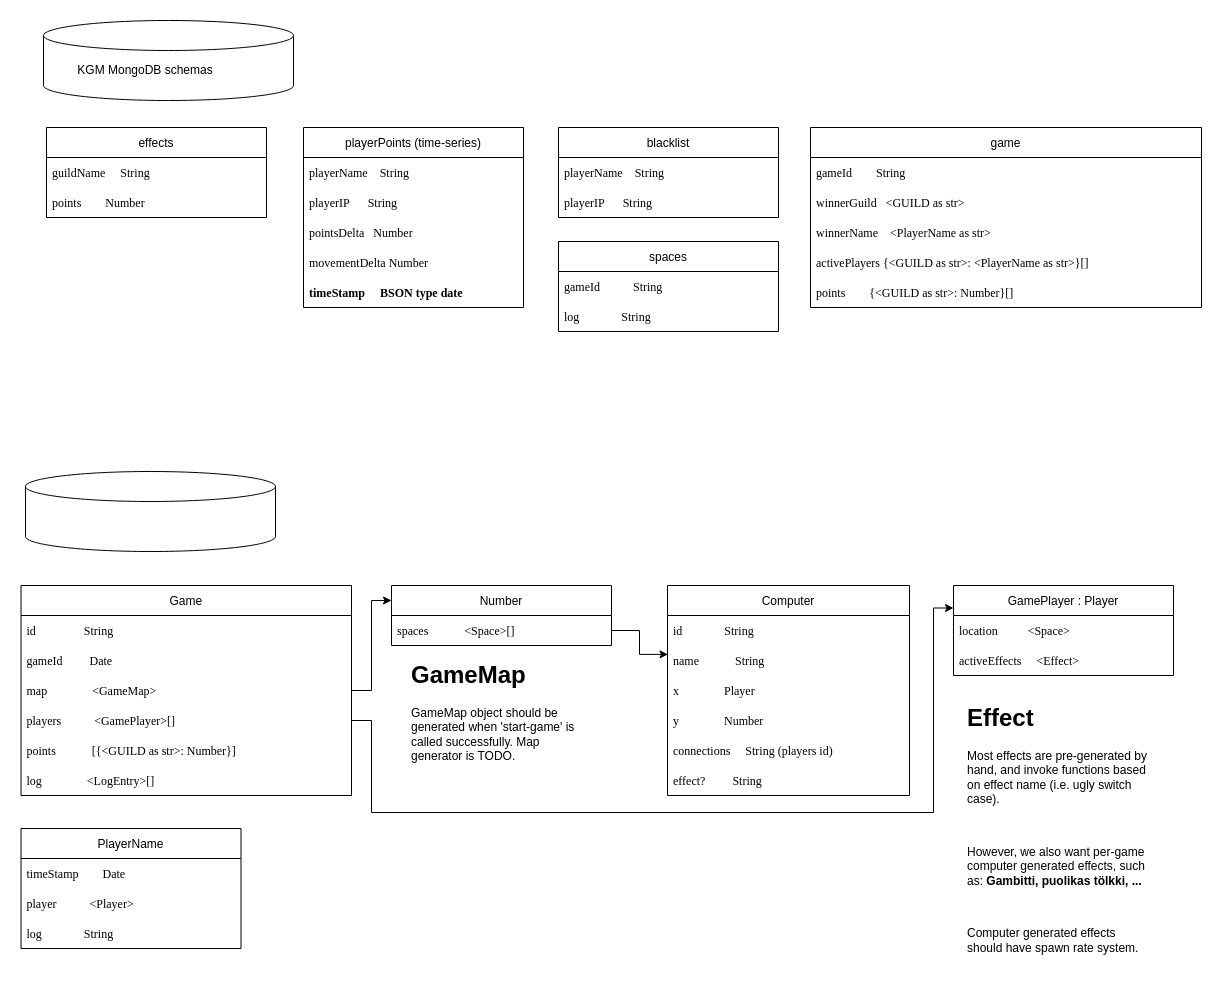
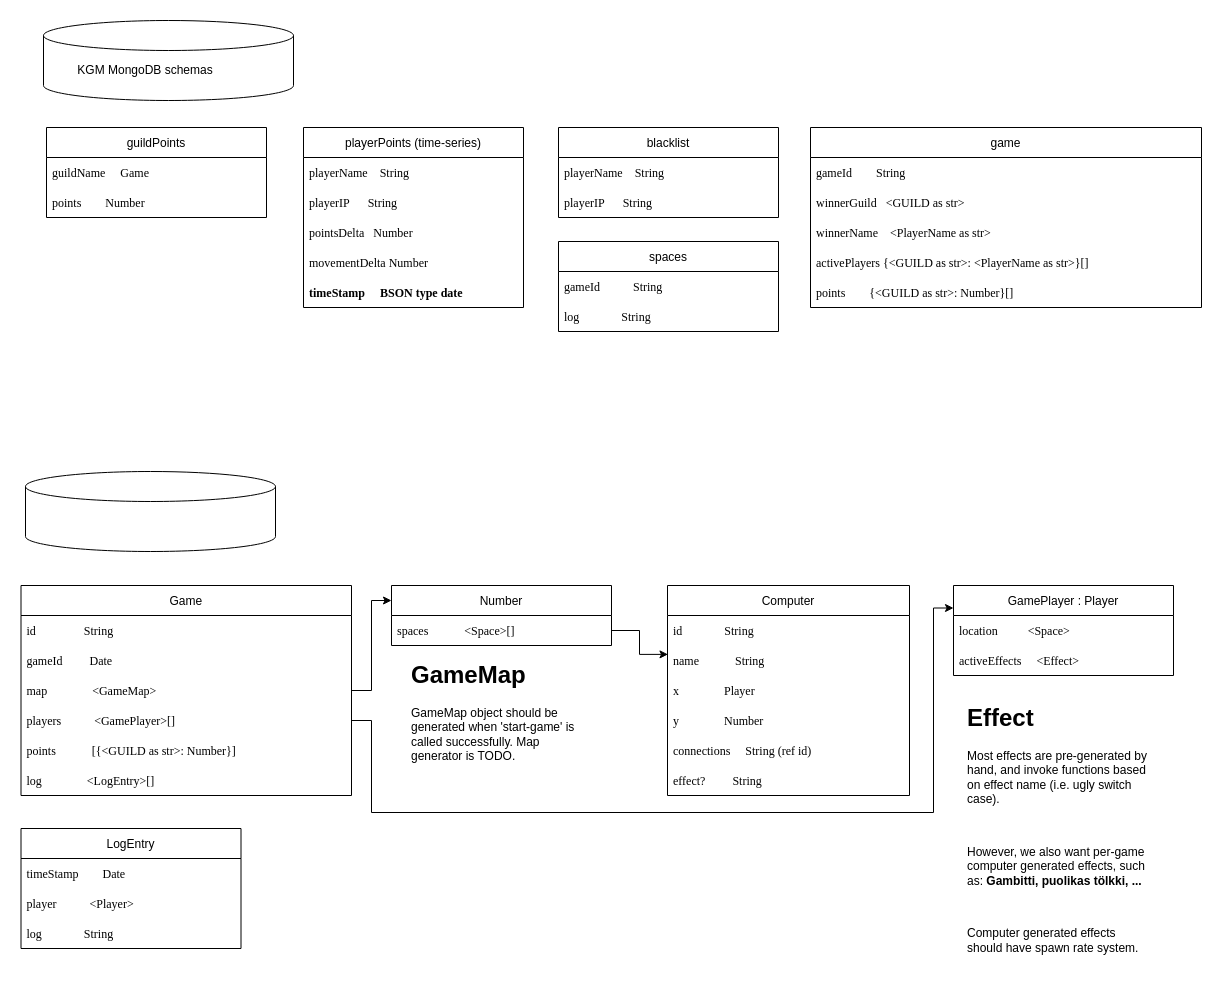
  <mxCell id="0" />
  <mxCell id="1" parent="0" />
- <mxCell id="2" value="effects" style="swimlane;fontStyle=0;childLayout=stackLayout;horizontal=1;startSize=30;horizontalStack=0;resizeParent=1;resizeParentMax=0;resizeLast=0;collapsible=1;marginBottom=0;" parent="1" vertex="1"><mxGeometry x="46" y="127" width="220" height="90" as="geometry"><mxRectangle x="120" y="160" width="94" height="30" as="alternateBounds" /></mxGeometry></mxCell>
- <mxCell id="3" value="guildName     String" style="text;strokeColor=none;fillColor=none;align=left;verticalAlign=middle;spacingLeft=4;spacingRight=4;overflow=hidden;points=[[0,0.5],[1,0.5]];portConstraint=eastwest;rotatable=0;fontStyle=0;fontFamily=Lucida Console;" parent="2" vertex="1"><mxGeometry y="30" width="220" height="30" as="geometry" /></mxCell>
+ <mxCell id="2" value="guildPoints" style="swimlane;fontStyle=0;childLayout=stackLayout;horizontal=1;startSize=30;horizontalStack=0;resizeParent=1;resizeParentMax=0;resizeLast=0;collapsible=1;marginBottom=0;" parent="1" vertex="1"><mxGeometry x="46" y="127" width="220" height="90" as="geometry"><mxRectangle x="120" y="160" width="94" height="30" as="alternateBounds" /></mxGeometry></mxCell>
+ <mxCell id="3" value="guildName     Game" style="text;strokeColor=none;fillColor=none;align=left;verticalAlign=middle;spacingLeft=4;spacingRight=4;overflow=hidden;points=[[0,0.5],[1,0.5]];portConstraint=eastwest;rotatable=0;fontStyle=0;fontFamily=Lucida Console;" parent="2" vertex="1"><mxGeometry y="30" width="220" height="30" as="geometry" /></mxCell>
  <mxCell id="4" value="points        Number" style="text;strokeColor=none;fillColor=none;align=left;verticalAlign=middle;spacingLeft=4;spacingRight=4;overflow=hidden;points=[[0,0.5],[1,0.5]];portConstraint=eastwest;rotatable=0;fontFamily=Lucida Console;" parent="2" vertex="1"><mxGeometry y="60" width="220" height="30" as="geometry" /></mxCell>
  <mxCell id="5" value="playerPoints (time-series)" style="swimlane;fontStyle=0;childLayout=stackLayout;horizontal=1;startSize=30;horizontalStack=0;resizeParent=1;resizeParentMax=0;resizeLast=0;collapsible=1;marginBottom=0;" parent="1" vertex="1"><mxGeometry x="303" y="127" width="220" height="180" as="geometry" /></mxCell>
  <mxCell id="6" value="playerName    String" style="text;strokeColor=none;fillColor=none;align=left;verticalAlign=middle;spacingLeft=4;spacingRight=4;overflow=hidden;points=[[0,0.5],[1,0.5]];portConstraint=eastwest;rotatable=0;fontFamily=Lucida Console;" parent="5" vertex="1"><mxGeometry y="30" width="220" height="30" as="geometry" /></mxCell>
  <mxCell id="7" value="playerIP      String" style="text;strokeColor=none;fillColor=none;align=left;verticalAlign=middle;spacingLeft=4;spacingRight=4;overflow=hidden;points=[[0,0.5],[1,0.5]];portConstraint=eastwest;rotatable=0;fontFamily=Lucida Console;" parent="5" vertex="1"><mxGeometry y="60" width="220" height="30" as="geometry" /></mxCell>
  <mxCell id="8" value="pointsDelta   Number" style="text;strokeColor=none;fillColor=none;align=left;verticalAlign=middle;spacingLeft=4;spacingRight=4;overflow=hidden;points=[[0,0.5],[1,0.5]];portConstraint=eastwest;rotatable=0;fontFamily=Lucida Console;" parent="5" vertex="1"><mxGeometry y="90" width="220" height="30" as="geometry" /></mxCell>
  <mxCell id="9" value="movementDelta Number" style="text;strokeColor=none;fillColor=none;align=left;verticalAlign=middle;spacingLeft=4;spacingRight=4;overflow=hidden;points=[[0,0.5],[1,0.5]];portConstraint=eastwest;rotatable=0;fontFamily=Lucida Console;" parent="5" vertex="1"><mxGeometry y="120" width="220" height="30" as="geometry" /></mxCell>
  <mxCell id="10" value="timeStamp     BSON type date" style="text;strokeColor=none;fillColor=none;align=left;verticalAlign=middle;spacingLeft=4;spacingRight=4;overflow=hidden;points=[[0,0.5],[1,0.5]];portConstraint=eastwest;rotatable=0;fontFamily=Lucida Console;fontStyle=1" parent="5" vertex="1"><mxGeometry y="150" width="220" height="30" as="geometry" /></mxCell>
  <mxCell id="11" value="blacklist" style="swimlane;fontStyle=0;childLayout=stackLayout;horizontal=1;startSize=30;horizontalStack=0;resizeParent=1;resizeParentMax=0;resizeLast=0;collapsible=1;marginBottom=0;" parent="1" vertex="1"><mxGeometry x="558" y="127" width="220" height="90" as="geometry" /></mxCell>
  <mxCell id="12" value="playerName    String" style="text;strokeColor=none;fillColor=none;align=left;verticalAlign=middle;spacingLeft=4;spacingRight=4;overflow=hidden;points=[[0,0.5],[1,0.5]];portConstraint=eastwest;rotatable=0;fontFamily=Lucida Console;" parent="11" vertex="1"><mxGeometry y="30" width="220" height="30" as="geometry" /></mxCell>
  <mxCell id="13" value="playerIP      String" style="text;strokeColor=none;fillColor=none;align=left;verticalAlign=middle;spacingLeft=4;spacingRight=4;overflow=hidden;points=[[0,0.5],[1,0.5]];portConstraint=eastwest;rotatable=0;fontFamily=Lucida Console;" parent="11" vertex="1"><mxGeometry y="60" width="220" height="30" as="geometry" /></mxCell>
  <mxCell id="14" value="" style="group" parent="1" vertex="1" connectable="0"><mxGeometry x="43" y="20" width="250" height="80" as="geometry" /></mxCell>
  <mxCell id="15" value="" style="shape=cylinder3;whiteSpace=wrap;html=1;boundedLbl=1;backgroundOutline=1;size=15;" parent="14" vertex="1"><mxGeometry width="250" height="80" as="geometry" /></mxCell>
  <mxCell id="16" value="KGM MongoDB schemas" style="text;html=1;strokeColor=none;fillColor=none;align=center;verticalAlign=middle;whiteSpace=wrap;rounded=0;" parent="14" vertex="1"><mxGeometry x="27" y="35" width="150" height="30" as="geometry" /></mxCell>
  <mxCell id="17" value="game" style="swimlane;fontStyle=0;childLayout=stackLayout;horizontal=1;startSize=30;horizontalStack=0;resizeParent=1;resizeParentMax=0;resizeLast=0;collapsible=1;marginBottom=0;" parent="1" vertex="1"><mxGeometry x="810" y="127" width="391" height="180" as="geometry" /></mxCell>
  <mxCell id="18" value="gameId        String" style="text;strokeColor=none;fillColor=none;align=left;verticalAlign=middle;spacingLeft=4;spacingRight=4;overflow=hidden;points=[[0,0.5],[1,0.5]];portConstraint=eastwest;rotatable=0;fontFamily=Lucida Console;" parent="17" vertex="1"><mxGeometry y="30" width="391" height="30" as="geometry" /></mxCell>
  <mxCell id="19" value="winnerGuild   &lt;GUILD as str&gt;" style="text;strokeColor=none;fillColor=none;align=left;verticalAlign=middle;spacingLeft=4;spacingRight=4;overflow=hidden;points=[[0,0.5],[1,0.5]];portConstraint=eastwest;rotatable=0;fontFamily=Lucida Console;" parent="17" vertex="1"><mxGeometry y="60" width="391" height="30" as="geometry" /></mxCell>
  <mxCell id="20" value="winnerName    &lt;PlayerName as str&gt;" style="text;strokeColor=none;fillColor=none;align=left;verticalAlign=middle;spacingLeft=4;spacingRight=4;overflow=hidden;points=[[0,0.5],[1,0.5]];portConstraint=eastwest;rotatable=0;fontFamily=Lucida Console;" parent="17" vertex="1"><mxGeometry y="90" width="391" height="30" as="geometry" /></mxCell>
  <mxCell id="21" value="activePlayers {&lt;GUILD as str&gt;: &lt;PlayerName as str&gt;}[]" style="text;strokeColor=none;fillColor=none;align=left;verticalAlign=middle;spacingLeft=4;spacingRight=4;overflow=hidden;points=[[0,0.5],[1,0.5]];portConstraint=eastwest;rotatable=0;fontFamily=Lucida Console;" parent="17" vertex="1"><mxGeometry y="120" width="391" height="30" as="geometry" /></mxCell>
  <mxCell id="22" value="points        {&lt;GUILD as str&gt;: Number}[]" style="text;strokeColor=none;fillColor=none;align=left;verticalAlign=middle;spacingLeft=4;spacingRight=4;overflow=hidden;points=[[0,0.5],[1,0.5]];portConstraint=eastwest;rotatable=0;fontFamily=Lucida Console;" parent="17" vertex="1"><mxGeometry y="150" width="391" height="30" as="geometry" /></mxCell>
  <mxCell id="23" value="Game" style="swimlane;fontStyle=0;childLayout=stackLayout;horizontal=1;startSize=30;horizontalStack=0;resizeParent=1;resizeParentMax=0;resizeLast=0;collapsible=1;marginBottom=0;" parent="1" vertex="1"><mxGeometry x="20.5" y="585" width="330.5" height="210" as="geometry"><mxRectangle x="94.5" y="618" width="94" height="30" as="alternateBounds" /></mxGeometry></mxCell>
  <mxCell id="24" value="id                String" style="text;strokeColor=none;fillColor=none;align=left;verticalAlign=middle;spacingLeft=4;spacingRight=4;overflow=hidden;points=[[0,0.5],[1,0.5]];portConstraint=eastwest;rotatable=0;fontFamily=Lucida Console;" parent="23" vertex="1"><mxGeometry y="30" width="330.5" height="30" as="geometry" /></mxCell>
  <mxCell id="25" value="gameId         Date" style="text;strokeColor=none;fillColor=none;align=left;verticalAlign=middle;spacingLeft=4;spacingRight=4;overflow=hidden;points=[[0,0.5],[1,0.5]];portConstraint=eastwest;rotatable=0;fontFamily=Lucida Console;" parent="23" vertex="1"><mxGeometry y="60" width="330.5" height="30" as="geometry" /></mxCell>
  <mxCell id="26" value="map               &lt;GameMap&gt;" style="text;strokeColor=none;fillColor=none;align=left;verticalAlign=middle;spacingLeft=4;spacingRight=4;overflow=hidden;points=[[0,0.5],[1,0.5]];portConstraint=eastwest;rotatable=0;fontFamily=Lucida Console;" parent="23" vertex="1"><mxGeometry y="90" width="330.5" height="30" as="geometry" /></mxCell>
  <mxCell id="27" value="players           &lt;GamePlayer&gt;[]" style="text;strokeColor=none;fillColor=none;align=left;verticalAlign=middle;spacingLeft=4;spacingRight=4;overflow=hidden;points=[[0,0.5],[1,0.5]];portConstraint=eastwest;rotatable=0;fontFamily=Lucida Console;" parent="23" vertex="1"><mxGeometry y="120" width="330.5" height="30" as="geometry" /></mxCell>
  <mxCell id="28" value="points            [{&lt;GUILD as str&gt;: Number}]" style="text;strokeColor=none;fillColor=none;align=left;verticalAlign=middle;spacingLeft=4;spacingRight=4;overflow=hidden;points=[[0,0.5],[1,0.5]];portConstraint=eastwest;rotatable=0;fontFamily=Lucida Console;" parent="23" vertex="1"><mxGeometry y="150" width="330.5" height="30" as="geometry" /></mxCell>
  <mxCell id="29" value="log               &lt;LogEntry&gt;[]" style="text;strokeColor=none;fillColor=none;align=left;verticalAlign=middle;spacingLeft=4;spacingRight=4;overflow=hidden;points=[[0,0.5],[1,0.5]];portConstraint=eastwest;rotatable=0;fontFamily=Lucida Console;" parent="23" vertex="1"><mxGeometry y="180" width="330.5" height="30" as="geometry" /></mxCell>
  <mxCell id="30" value="" style="group" parent="1" vertex="1" connectable="0"><mxGeometry x="25" y="471" width="250" height="80" as="geometry" /></mxCell>
  <mxCell id="31" value="" style="shape=cylinder3;whiteSpace=wrap;html=1;boundedLbl=1;backgroundOutline=1;size=15;" parent="30" vertex="1"><mxGeometry width="250" height="80" as="geometry" /></mxCell>
  <mxCell id="32" value="Number" style="swimlane;fontStyle=0;childLayout=stackLayout;horizontal=1;startSize=30;horizontalStack=0;resizeParent=1;resizeParentMax=0;resizeLast=0;collapsible=1;marginBottom=0;" parent="1" vertex="1"><mxGeometry x="391" y="585" width="220" height="60" as="geometry"><mxRectangle x="120" y="160" width="94" height="30" as="alternateBounds" /></mxGeometry></mxCell>
  <mxCell id="33" value="spaces            &lt;Space&gt;[]" style="text;strokeColor=none;fillColor=none;align=left;verticalAlign=middle;spacingLeft=4;spacingRight=4;overflow=hidden;points=[[0,0.5],[1,0.5]];portConstraint=eastwest;rotatable=0;fontFamily=Lucida Console;" parent="32" vertex="1"><mxGeometry y="30" width="220" height="30" as="geometry" /></mxCell>
  <mxCell id="34" value="GamePlayer : Player" style="swimlane;fontStyle=0;childLayout=stackLayout;horizontal=1;startSize=30;horizontalStack=0;resizeParent=1;resizeParentMax=0;resizeLast=0;collapsible=1;marginBottom=0;" parent="1" vertex="1"><mxGeometry x="953" y="585" width="220" height="90" as="geometry"><mxRectangle x="120" y="160" width="94" height="30" as="alternateBounds" /></mxGeometry></mxCell>
  <mxCell id="35" value="location          &lt;Space&gt;" style="text;strokeColor=none;fillColor=none;align=left;verticalAlign=middle;spacingLeft=4;spacingRight=4;overflow=hidden;points=[[0,0.5],[1,0.5]];portConstraint=eastwest;rotatable=0;fontFamily=Lucida Console;" parent="34" vertex="1"><mxGeometry y="30" width="220" height="30" as="geometry" /></mxCell>
  <mxCell id="36" value="activeEffects     &lt;Effect&gt;" style="text;strokeColor=none;fillColor=none;align=left;verticalAlign=middle;spacingLeft=4;spacingRight=4;overflow=hidden;points=[[0,0.5],[1,0.5]];portConstraint=eastwest;rotatable=0;fontFamily=Lucida Console;" parent="34" vertex="1"><mxGeometry y="60" width="220" height="30" as="geometry" /></mxCell>
  <mxCell id="37" value="&lt;h1&gt;GameMap&lt;/h1&gt;&lt;p&gt;GameMap object should be generated when 'start-game' is called successfully. Map generator is TODO.&lt;/p&gt;" style="text;html=1;strokeColor=none;fillColor=none;spacing=5;spacingTop=-20;whiteSpace=wrap;overflow=hidden;rounded=0;" parent="1" vertex="1"><mxGeometry x="406" y="655" width="190" height="120" as="geometry" /></mxCell>
  <mxCell id="38" style="edgeStyle=orthogonalEdgeStyle;rounded=0;orthogonalLoop=1;jettySize=auto;html=1;entryX=0;entryY=0.25;entryDx=0;entryDy=0;" parent="1" source="26" target="32" edge="1"><mxGeometry relative="1" as="geometry" /></mxCell>
  <mxCell id="39" value="Computer" style="swimlane;fontStyle=0;childLayout=stackLayout;horizontal=1;startSize=30;horizontalStack=0;resizeParent=1;resizeParentMax=0;resizeLast=0;collapsible=1;marginBottom=0;" parent="1" vertex="1"><mxGeometry x="667" y="585" width="242" height="210" as="geometry"><mxRectangle x="120" y="160" width="94" height="30" as="alternateBounds" /></mxGeometry></mxCell>
  <mxCell id="40" value="id              String" style="text;strokeColor=none;fillColor=none;align=left;verticalAlign=middle;spacingLeft=4;spacingRight=4;overflow=hidden;points=[[0,0.5],[1,0.5]];portConstraint=eastwest;rotatable=0;fontFamily=Lucida Console;" parent="39" vertex="1"><mxGeometry y="30" width="242" height="30" as="geometry" /></mxCell>
  <mxCell id="41" value="name            String" style="text;strokeColor=none;fillColor=none;align=left;verticalAlign=middle;spacingLeft=4;spacingRight=4;overflow=hidden;points=[[0,0.5],[1,0.5]];portConstraint=eastwest;rotatable=0;fontFamily=Lucida Console;" parent="39" vertex="1"><mxGeometry y="60" width="242" height="30" as="geometry" /></mxCell>
  <mxCell id="42" value="x               Player" style="text;strokeColor=none;fillColor=none;align=left;verticalAlign=middle;spacingLeft=4;spacingRight=4;overflow=hidden;points=[[0,0.5],[1,0.5]];portConstraint=eastwest;rotatable=0;fontFamily=Lucida Console;" parent="39" vertex="1"><mxGeometry y="90" width="242" height="30" as="geometry" /></mxCell>
  <mxCell id="43" value="y               Number" style="text;strokeColor=none;fillColor=none;align=left;verticalAlign=middle;spacingLeft=4;spacingRight=4;overflow=hidden;points=[[0,0.5],[1,0.5]];portConstraint=eastwest;rotatable=0;fontFamily=Lucida Console;" parent="39" vertex="1"><mxGeometry y="120" width="242" height="30" as="geometry" /></mxCell>
- <mxCell id="44" value="connections     String (players id)" style="text;strokeColor=none;fillColor=none;align=left;verticalAlign=middle;spacingLeft=4;spacingRight=4;overflow=hidden;points=[[0,0.5],[1,0.5]];portConstraint=eastwest;rotatable=0;fontFamily=Lucida Console;" parent="39" vertex="1"><mxGeometry y="150" width="242" height="30" as="geometry" /></mxCell>
+ <mxCell id="44" value="connections     String (ref id)" style="text;strokeColor=none;fillColor=none;align=left;verticalAlign=middle;spacingLeft=4;spacingRight=4;overflow=hidden;points=[[0,0.5],[1,0.5]];portConstraint=eastwest;rotatable=0;fontFamily=Lucida Console;" parent="39" vertex="1"><mxGeometry y="150" width="242" height="30" as="geometry" /></mxCell>
  <mxCell id="45" value="effect?         String" style="text;strokeColor=none;fillColor=none;align=left;verticalAlign=middle;spacingLeft=4;spacingRight=4;overflow=hidden;points=[[0,0.5],[1,0.5]];portConstraint=eastwest;rotatable=0;fontFamily=Lucida Console;" parent="39" vertex="1"><mxGeometry y="180" width="242" height="30" as="geometry" /></mxCell>
  <mxCell id="46" style="edgeStyle=orthogonalEdgeStyle;rounded=0;orthogonalLoop=1;jettySize=auto;html=1;entryX=0.002;entryY=0.328;entryDx=0;entryDy=0;entryPerimeter=0;" parent="1" source="33" target="39" edge="1"><mxGeometry relative="1" as="geometry" /></mxCell>
  <mxCell id="47" value="&lt;h1&gt;Effect&lt;/h1&gt;&lt;p&gt;Most effects are pre-generated by hand, and invoke functions based on effect name (i.e. ugly switch case).&amp;nbsp;&lt;/p&gt;&lt;p&gt;&lt;br&gt;&lt;/p&gt;&lt;p&gt;However, we also want per-game computer generated effects, such as: &lt;b&gt;Gambitti,&amp;nbsp;puolikas tölkki, ...&lt;/b&gt;&lt;/p&gt;&lt;p&gt;&lt;br&gt;&lt;/p&gt;&lt;p&gt;Computer generated effects should have spawn rate system.&lt;/p&gt;" style="text;html=1;strokeColor=none;fillColor=none;spacing=5;spacingTop=-20;whiteSpace=wrap;overflow=hidden;rounded=0;" parent="1" vertex="1"><mxGeometry x="962" y="698" width="190" height="282" as="geometry" /></mxCell>
  <mxCell id="48" style="edgeStyle=orthogonalEdgeStyle;rounded=0;orthogonalLoop=1;jettySize=auto;html=1;entryX=0;entryY=0.25;entryDx=0;entryDy=0;" parent="1" source="27" target="34" edge="1"><mxGeometry relative="1" as="geometry"><Array as="points"><mxPoint x="371" y="720" /><mxPoint x="371" y="812" /><mxPoint x="933" y="812" /><mxPoint x="933" y="607" /></Array></mxGeometry></mxCell>
- <mxCell id="49" value="PlayerName" style="swimlane;fontStyle=0;childLayout=stackLayout;horizontal=1;startSize=30;horizontalStack=0;resizeParent=1;resizeParentMax=0;resizeLast=0;collapsible=1;marginBottom=0;" parent="1" vertex="1"><mxGeometry x="20.5" y="828" width="220" height="120" as="geometry"><mxRectangle x="120" y="160" width="94" height="30" as="alternateBounds" /></mxGeometry></mxCell>
+ <mxCell id="49" value="LogEntry" style="swimlane;fontStyle=0;childLayout=stackLayout;horizontal=1;startSize=30;horizontalStack=0;resizeParent=1;resizeParentMax=0;resizeLast=0;collapsible=1;marginBottom=0;" parent="1" vertex="1"><mxGeometry x="20.5" y="828" width="220" height="120" as="geometry"><mxRectangle x="120" y="160" width="94" height="30" as="alternateBounds" /></mxGeometry></mxCell>
  <mxCell id="50" value="timeStamp        Date" style="text;strokeColor=none;fillColor=none;align=left;verticalAlign=middle;spacingLeft=4;spacingRight=4;overflow=hidden;points=[[0,0.5],[1,0.5]];portConstraint=eastwest;rotatable=0;fontFamily=Lucida Console;" parent="49" vertex="1"><mxGeometry y="30" width="220" height="30" as="geometry" /></mxCell>
  <mxCell id="51" value="player           &lt;Player&gt;" style="text;strokeColor=none;fillColor=none;align=left;verticalAlign=middle;spacingLeft=4;spacingRight=4;overflow=hidden;points=[[0,0.5],[1,0.5]];portConstraint=eastwest;rotatable=0;fontFamily=Lucida Console;" parent="49" vertex="1"><mxGeometry y="60" width="220" height="30" as="geometry" /></mxCell>
  <mxCell id="52" value="log              String" style="text;strokeColor=none;fillColor=none;align=left;verticalAlign=middle;spacingLeft=4;spacingRight=4;overflow=hidden;points=[[0,0.5],[1,0.5]];portConstraint=eastwest;rotatable=0;fontFamily=Lucida Console;" parent="49" vertex="1"><mxGeometry y="90" width="220" height="30" as="geometry" /></mxCell>
  <mxCell id="53" value="spaces" style="swimlane;fontStyle=0;childLayout=stackLayout;horizontal=1;startSize=30;horizontalStack=0;resizeParent=1;resizeParentMax=0;resizeLast=0;collapsible=1;marginBottom=0;" parent="1" vertex="1"><mxGeometry x="558" y="241" width="220" height="90" as="geometry"><mxRectangle x="120" y="160" width="94" height="30" as="alternateBounds" /></mxGeometry></mxCell>
  <mxCell id="54" value="gameId           String" style="text;strokeColor=none;fillColor=none;align=left;verticalAlign=middle;spacingLeft=4;spacingRight=4;overflow=hidden;points=[[0,0.5],[1,0.5]];portConstraint=eastwest;rotatable=0;fontFamily=Lucida Console;" parent="53" vertex="1"><mxGeometry y="30" width="220" height="30" as="geometry" /></mxCell>
  <mxCell id="55" value="log              String" style="text;strokeColor=none;fillColor=none;align=left;verticalAlign=middle;spacingLeft=4;spacingRight=4;overflow=hidden;points=[[0,0.5],[1,0.5]];portConstraint=eastwest;rotatable=0;fontFamily=Lucida Console;" parent="53" vertex="1"><mxGeometry y="60" width="220" height="30" as="geometry" /></mxCell>
